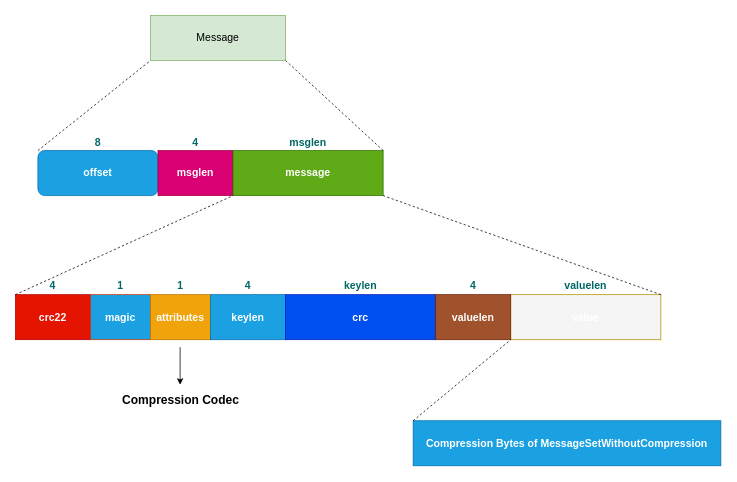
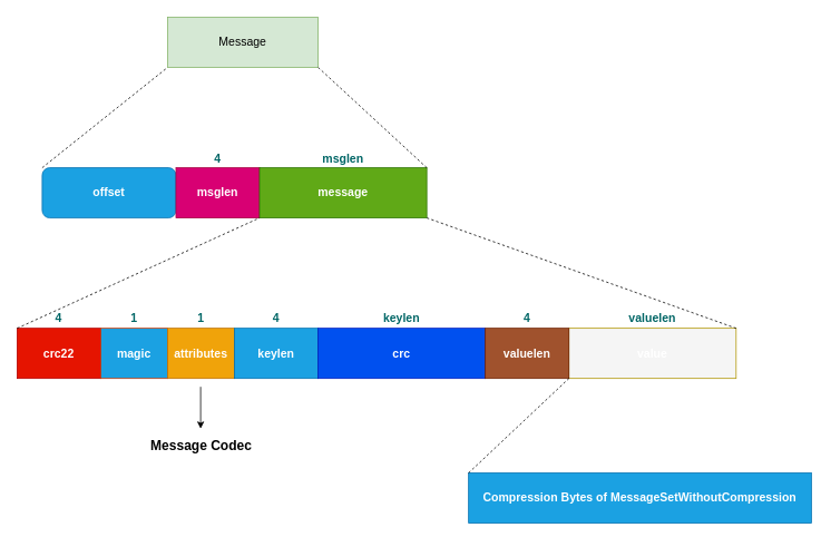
  <mxCell id="0" />
  <mxCell id="1" parent="0" />
  <mxCell id="2" value="offset" style="whiteSpace=wrap;html=1;fontSize=14;fillColor=#1ba1e2;strokeColor=#006EAF;fontStyle=1;fontColor=#ffffff;rounded=1;" parent="1" vertex="1"><mxGeometry x="50" y="200" width="160" height="60" as="geometry" /></mxCell>
  <mxCell id="3" value="msglen" style="rounded=0;whiteSpace=wrap;html=1;fontSize=14;fillColor=#d80073;strokeColor=#A50040;fontColor=#ffffff;fontStyle=1" parent="1" vertex="1"><mxGeometry x="210" y="200" width="100" height="60" as="geometry" /></mxCell>
  <mxCell id="4" value="message" style="rounded=0;whiteSpace=wrap;html=1;fontSize=14;fillColor=#60a917;strokeColor=#2D7600;fontColor=#ffffff;fontStyle=1" parent="1" vertex="1"><mxGeometry x="310" y="200" width="200" height="60" as="geometry" /></mxCell>
- <mxCell id="5" value="8" style="text;html=1;strokeColor=none;fillColor=none;align=center;verticalAlign=middle;whiteSpace=wrap;rounded=0;fontSize=14;fontStyle=1;fontColor=#006666;" parent="1" vertex="1"><mxGeometry x="110" y="180" width="40" height="20" as="geometry" /></mxCell>
  <mxCell id="6" value="4" style="text;html=1;strokeColor=none;fillColor=none;align=center;verticalAlign=middle;whiteSpace=wrap;rounded=0;fontSize=14;fontStyle=1;fontColor=#006666;" parent="1" vertex="1"><mxGeometry x="240" y="180" width="40" height="20" as="geometry" /></mxCell>
  <mxCell id="7" value="msglen" style="text;html=1;strokeColor=none;fillColor=none;align=center;verticalAlign=middle;whiteSpace=wrap;rounded=0;fontSize=14;fontStyle=1;fontColor=#006666;" parent="1" vertex="1"><mxGeometry x="390" y="180" width="40" height="20" as="geometry" /></mxCell>
  <mxCell id="8" value="Message" style="rounded=0;whiteSpace=wrap;html=1;fillColor=#d5e8d4;strokeColor=#82b366;fontSize=14;" parent="1" vertex="1"><mxGeometry x="200" y="20" width="180" height="60" as="geometry" /></mxCell>
  <mxCell id="9" value="" style="endArrow=none;dashed=1;html=1;exitX=0;exitY=0;exitDx=0;exitDy=0;entryX=1;entryY=1;entryDx=0;entryDy=0;" parent="1" source="2" edge="1"><mxGeometry width="50" height="50" relative="1" as="geometry"><mxPoint x="200" y="160" as="sourcePoint" /><mxPoint x="200" y="80" as="targetPoint" /></mxGeometry></mxCell>
  <mxCell id="10" value="" style="endArrow=none;dashed=1;html=1;exitX=1;exitY=0;exitDx=0;exitDy=0;entryX=1;entryY=1;entryDx=0;entryDy=0;" parent="1" source="4" target="8" edge="1"><mxGeometry width="50" height="50" relative="1" as="geometry"><mxPoint x="-50" y="220" as="sourcePoint" /><mxPoint x="210" y="90" as="targetPoint" /></mxGeometry></mxCell>
  <mxCell id="11" value="crc22" style="rounded=0;whiteSpace=wrap;html=1;fontSize=14;fillColor=#e51400;strokeColor=#B20000;fontColor=#ffffff;fontStyle=1" parent="1" vertex="1"><mxGeometry x="20" y="392" width="100" height="60" as="geometry" /></mxCell>
  <mxCell id="12" value="magic" style="rounded=0;whiteSpace=wrap;html=1;fontSize=14;fillColor=#1ba1e2;strokeColor=#C73500;fontColor=#ffffff;fontStyle=1;" parent="1" vertex="1"><mxGeometry x="120" y="392" width="80" height="60" as="geometry" /></mxCell>
  <mxCell id="13" value="attributes" style="rounded=0;whiteSpace=wrap;html=1;fontSize=14;fillColor=#f0a30a;strokeColor=#BD7000;fontColor=#ffffff;fontStyle=1" parent="1" vertex="1"><mxGeometry x="200" y="392" width="80" height="60" as="geometry" /></mxCell>
  <mxCell id="14" value="4" style="text;html=1;strokeColor=none;fillColor=none;align=center;verticalAlign=middle;whiteSpace=wrap;rounded=0;fontSize=14;fontStyle=1;fontColor=#006666;" parent="1" vertex="1"><mxGeometry x="50" y="370" width="40" height="20" as="geometry" /></mxCell>
  <mxCell id="15" value="1" style="text;html=1;strokeColor=none;fillColor=none;align=center;verticalAlign=middle;whiteSpace=wrap;rounded=0;fontSize=14;fontStyle=1;fontColor=#006666;" parent="1" vertex="1"><mxGeometry x="140" y="370" width="40" height="20" as="geometry" /></mxCell>
  <mxCell id="16" value="1" style="text;html=1;strokeColor=none;fillColor=none;align=center;verticalAlign=middle;whiteSpace=wrap;rounded=0;fontSize=14;fontStyle=1;fontColor=#006666;" parent="1" vertex="1"><mxGeometry x="220" y="370" width="40" height="20" as="geometry" /></mxCell>
  <mxCell id="17" value="keylen" style="rounded=0;whiteSpace=wrap;html=1;fontSize=14;fillColor=#1ba1e2;strokeColor=#006EAF;fontColor=#ffffff;fontStyle=1" parent="1" vertex="1"><mxGeometry x="280" y="392" width="100" height="60" as="geometry" /></mxCell>
  <mxCell id="18" value="4" style="text;html=1;strokeColor=none;fillColor=none;align=center;verticalAlign=middle;whiteSpace=wrap;rounded=0;fontSize=14;fontStyle=1;fontColor=#006666;" parent="1" vertex="1"><mxGeometry x="310" y="370" width="40" height="20" as="geometry" /></mxCell>
  <mxCell id="19" value="value" style="rounded=0;whiteSpace=wrap;html=1;fontSize=14;fillColor=#f5f5f5;strokeColor=#B09500;fontColor=#ffffff;fontStyle=1;" parent="1" vertex="1"><mxGeometry x="680" y="392" width="200" height="60" as="geometry" /></mxCell>
  <mxCell id="20" value="valuelen" style="text;html=1;strokeColor=none;fillColor=none;align=center;verticalAlign=middle;whiteSpace=wrap;rounded=0;fontSize=14;fontStyle=1;fontColor=#006666;" parent="1" vertex="1"><mxGeometry x="740" y="370" width="80" height="20" as="geometry" /></mxCell>
  <mxCell id="21" value="crc" style="rounded=0;whiteSpace=wrap;html=1;fontSize=14;fillColor=#0050ef;strokeColor=#001DBC;fontColor=#ffffff;fontStyle=1" parent="1" vertex="1"><mxGeometry x="380" y="392" width="200" height="60" as="geometry" /></mxCell>
  <mxCell id="22" value="keylen" style="text;html=1;strokeColor=none;fillColor=none;align=center;verticalAlign=middle;whiteSpace=wrap;rounded=0;fontSize=14;fontStyle=1;fontColor=#006666;" parent="1" vertex="1"><mxGeometry x="460" y="370" width="40" height="20" as="geometry" /></mxCell>
  <mxCell id="23" value="valuelen" style="rounded=0;whiteSpace=wrap;html=1;fontSize=14;fillColor=#a0522d;strokeColor=#6D1F00;fontColor=#ffffff;fontStyle=1" parent="1" vertex="1"><mxGeometry x="580" y="392" width="100" height="60" as="geometry" /></mxCell>
  <mxCell id="24" value="4" style="text;html=1;strokeColor=none;fillColor=none;align=center;verticalAlign=middle;whiteSpace=wrap;rounded=0;fontSize=14;fontStyle=1;fontColor=#006666;" parent="1" vertex="1"><mxGeometry x="610" y="370" width="40" height="20" as="geometry" /></mxCell>
  <mxCell id="25" value="" style="endArrow=classic;html=1;" parent="1" edge="1"><mxGeometry width="50" height="50" relative="1" as="geometry"><mxPoint x="239.5" y="462" as="sourcePoint" /><mxPoint x="239.5" y="512" as="targetPoint" /></mxGeometry></mxCell>
- <mxCell id="26" value="Compression Codec" style="text;html=1;strokeColor=none;fillColor=none;align=center;verticalAlign=middle;whiteSpace=wrap;rounded=0;fontSize=16;fontStyle=1;fontFamily=Helvetica;" parent="1" vertex="1"><mxGeometry x="152.5" y="522" width="175" height="20" as="geometry" /></mxCell>
+ <mxCell id="26" value="Message Codec" style="text;html=1;strokeColor=none;fillColor=none;align=center;verticalAlign=middle;whiteSpace=wrap;rounded=0;fontSize=16;fontStyle=1;fontFamily=Helvetica;" parent="1" vertex="1"><mxGeometry x="152.5" y="522" width="175" height="20" as="geometry" /></mxCell>
  <mxCell id="27" value="" style="endArrow=none;dashed=1;html=1;entryX=0;entryY=1;entryDx=0;entryDy=0;exitX=0;exitY=0;exitDx=0;exitDy=0;" parent="1" source="11" target="4" edge="1"><mxGeometry width="50" height="50" relative="1" as="geometry"><mxPoint x="300" y="420" as="sourcePoint" /><mxPoint x="350" y="370" as="targetPoint" /></mxGeometry></mxCell>
  <mxCell id="28" value="" style="endArrow=none;dashed=1;html=1;entryX=1;entryY=1;entryDx=0;entryDy=0;exitX=1;exitY=0;exitDx=0;exitDy=0;" parent="1" source="19" target="4" edge="1"><mxGeometry width="50" height="50" relative="1" as="geometry"><mxPoint x="640" y="330" as="sourcePoint" /><mxPoint x="320" y="270" as="targetPoint" /></mxGeometry></mxCell>
- <mxCell id="29" value="Compression Bytes of MessageSetWithoutCompression" style="rounded=0;whiteSpace=wrap;html=1;fontSize=14;fillColor=#1ba1e2;strokeColor=#006EAF;fontStyle=1;fontColor=#ffffff;" vertex="1" parent="1"><mxGeometry x="550" y="560" width="410" height="60" as="geometry" /></mxCell>
+ <mxCell id="29" value="Compression Bytes of MessageSetWithoutCompression" style="rounded=0;whiteSpace=wrap;html=1;fontSize=14;fillColor=#1ba1e2;strokeColor=#006EAF;fontStyle=1;fontColor=#ffffff;" vertex="1" parent="1"><mxGeometry x="560" y="565" width="410" height="60" as="geometry" /></mxCell>
  <mxCell id="30" value="" style="endArrow=none;dashed=1;html=1;entryX=1;entryY=1;entryDx=0;entryDy=0;exitX=0;exitY=0;exitDx=0;exitDy=0;" edge="1" parent="1" source="29" target="23"><mxGeometry width="50" height="50" relative="1" as="geometry"><mxPoint x="540" y="530" as="sourcePoint" /><mxPoint x="590" y="480" as="targetPoint" /></mxGeometry></mxCell>
